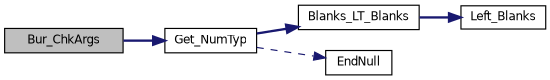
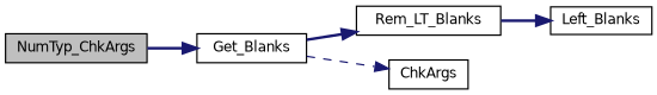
  digraph {
    rankdir=LR
    node [color=black fillcolor=white fontname=Helvetica fontsize=10 shape=record style=filled]
    edge [color=midnightblue fontname=Helvetica fontsize=10 labelfontname=Helvetica labelfontsize=10 style=bold]
-   n1 [fillcolor=grey75 fontcolor=black height=0.2 label=Bur_ChkArgs width=0.4]
-   n2 [height=0.2 label=Get_NumTyp width=0.4]
-   n3 [height=0.2 label=Blanks_LT_Blanks width=0.4]
-   n4 [height=0.2 label=EndNull width=0.4]
+   n1 [fillcolor=grey75 fontcolor=black height=0.2 label=NumTyp_ChkArgs width=0.4]
+   n2 [height=0.2 label=Get_Blanks width=0.4]
+   n3 [height=0.2 label=Rem_LT_Blanks width=0.4]
+   n4 [height=0.2 label=ChkArgs width=0.4]
    n5 [height=0.2 label=Left_Blanks width=0.4]
    n1 -> n2
    n2 -> n3
    n2 -> n4 [style=dashed]
    n3 -> n5
  }
